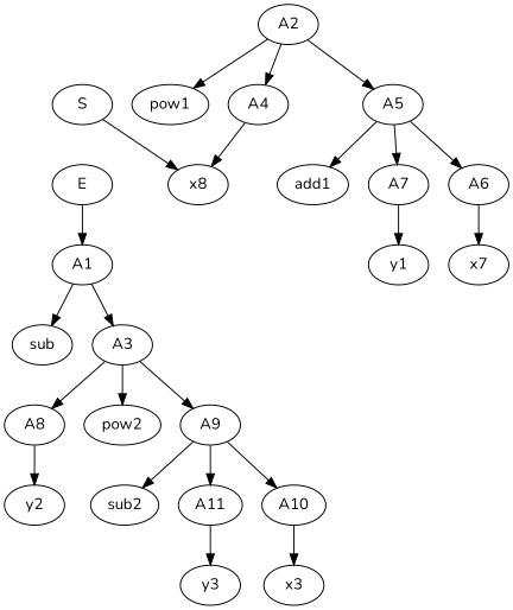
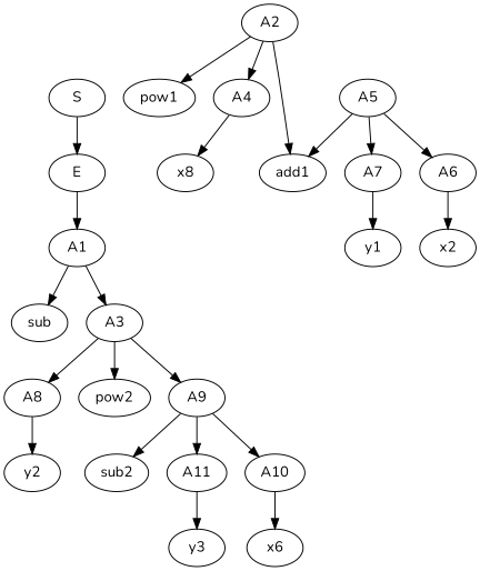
  digraph {
    fontname=Nunito
    ordering=in
    node [fontname=Nunito texlbl="$\langle A \rangle$"]
    edge [fontname=Nunito]
    S [texlbl="$\langle S \rangle$"]
    E [texlbl="$\langle E \rangle$"]
    A1
    sub [texlbl="$-$"]
    A3
    A2
    A4
    pow1 [texlbl=pow]
    A5
    A8
    pow2 [texlbl=pow]
    A9
    n13 [label=x8 texlbl="$x$"]
    A6
    add1 [texlbl="$+$"]
    A7
    y2 [texlbl="$y$"]
    A10
    sub2 [texlbl="$-$"]
    A11
-   x2 [texlbl="$x$" label=x7]
+   x2 [texlbl="$x$"]
    y1 [texlbl="$y$"]
-   x3 [texlbl="$x$"]
+   x3 [texlbl="$x$" label=x6]
    y3 [texlbl="$y$"]
-   S -> n13
+   S -> E
    E -> A1
    A1 -> sub
    A1 -> A3
    A3 -> A8
    A3 -> pow2
    A3 -> A9
    A2 -> A4
    A2 -> pow1
-   A2 -> A5
+   A2 -> add1
    A4 -> n13
    A5 -> A6
    A5 -> add1
    A5 -> A7
    A8 -> y2
    A9 -> A10
    A9 -> sub2
    A9 -> A11
    A6 -> x2
    A7 -> y1
    A10 -> x3
    A11 -> y3
  }
